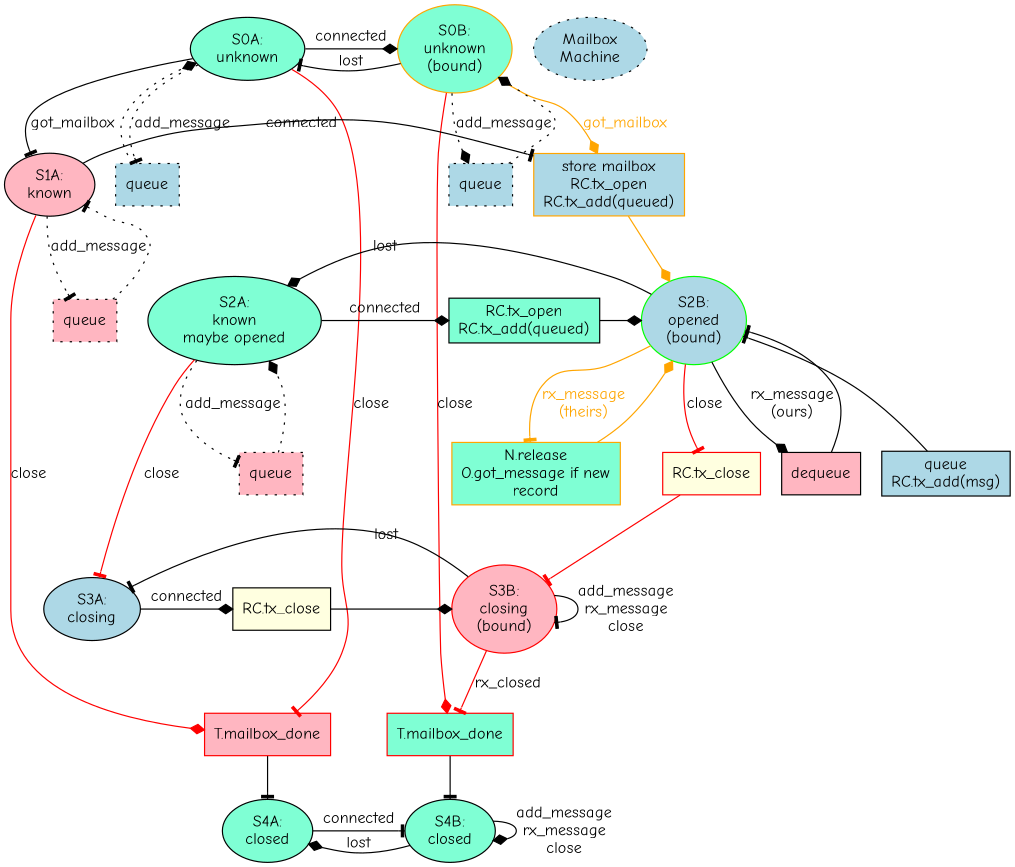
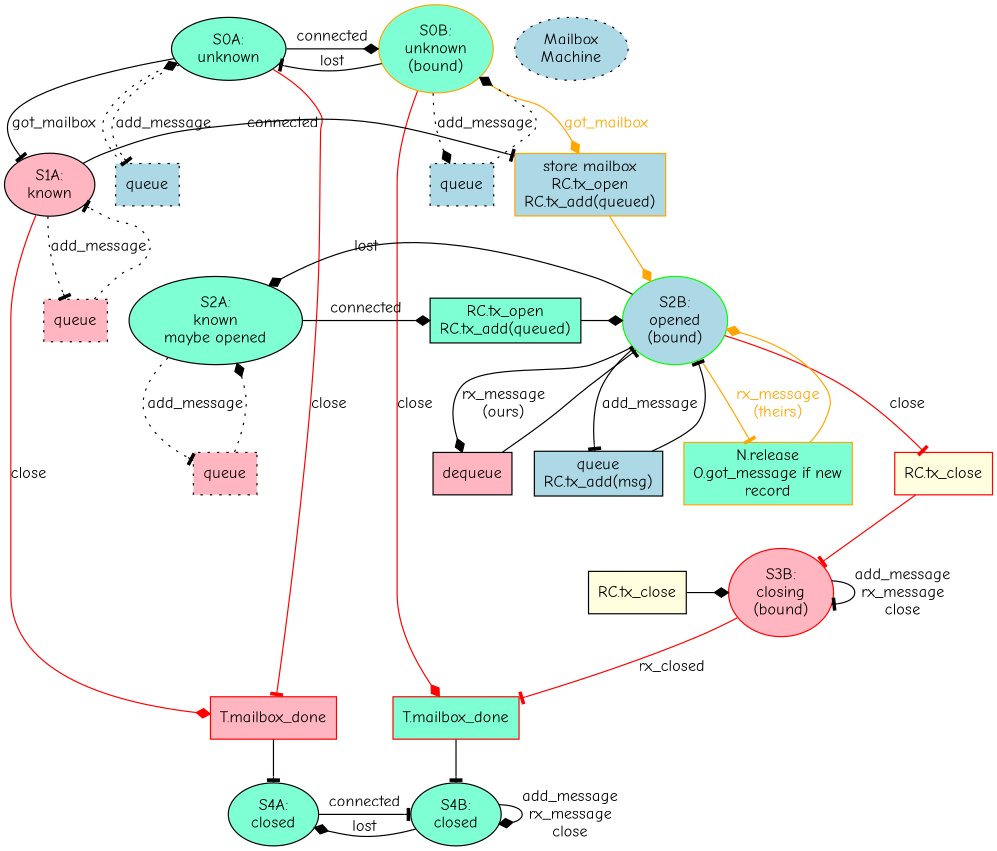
  digraph {
    fontname="Comic Neue"
    node [fillcolor=aquamarine fontname="Comic Neue" style=filled shape=box]
    edge [arrowhead=tee fontname="Comic Neue"]
    n1 [label="S0A:\nunknown" shape=""]
    n2 [color=orange label="S0B:\nunknown\n(bound)" shape=""]
    n3 [fillcolor=lightpink label="S1A:\nknown" shape=""]
    n4 [color=orange fillcolor=lightblue label="store mailbox\nRC.tx_open\nRC.tx_add(queued)"]
    n5 [label="S2A:\nknown\nmaybe opened" shape=""]
    n6 [label="RC.tx_open\nRC.tx_add(queued)"]
    n7 [color=green fillcolor=lightblue label="S2B:\nopened\n(bound)" shape=""]
    n8 [fillcolor=lightblue label="queue\nRC.tx_add(msg)"]
    n9 [color=red fillcolor=lightyellow label="RC.tx_close"]
    n10 [color=orange label="N.release\nO.got_message if new\nrecord"]
    n11 [color=red fillcolor=lightpink label="S3B:\nclosing\n(bound)" shape=""]
-   n12 [fillcolor=lightblue label="S3A:\nclosing" shape=""]
    n13 [fillcolor=lightyellow label="RC.tx_close"]
    n14 [color=red fillcolor=lightpink label="T.mailbox_done"]
    n15 [color=red label="T.mailbox_done"]
    n16 [label="S4A:\nclosed" shape=""]
    n17 [label="S4B:\nclosed" shape=""]
    n18 [fillcolor=lightblue label=queue style="dotted,filled"]
    n19 [fillcolor=lightblue label=queue style="dotted,filled"]
    n20 [fillcolor=lightpink label=queue style="dotted,filled"]
    n21 [fillcolor=lightpink label=queue style="dotted,filled"]
    n22 [fillcolor=lightpink label=dequeue]
    n23 [fillcolor=lightblue label="Mailbox\nMachine" style="dotted,filled" shape=""]
    subgraph sub_1 {
      rank=same
      n1
      n2
    }
    subgraph sub_2 {
      rank=same
      n3
      n4
    }
    subgraph sub_3 {
      rank=same
      n5
      n6
      n7
    }
    subgraph sub_4 {
      rank=same
      n8
      n9
      n10
    }
    subgraph sub_5 {
      rank=same
      n11
-     n12
      n13
    }
    subgraph sub_6 {
      rank=same
      n14
      n15
    }
    subgraph sub_7 {
      rank=same
      n16
      n17
    }
    n1 -> n2 [arrowhead=diamond label=connected]
    n1 -> n3 [label=got_mailbox]
    n1 -> n5 [style=invis arrowhead=""]
    n1 -> n14 [color=red label=close]
    n1 -> n18 [label=add_message style=dotted]
    n2 -> n1 [label=lost]
    n2 -> n4 [arrowhead=diamond color=orange fontcolor=orange label=got_mailbox]
    n2 -> n15 [arrowhead=diamond color=red label=close]
    n2 -> n19 [arrowhead=diamond label=add_message style=dotted]
    n3 -> n4 [label=connected]
    n3 -> n5 [style=invis arrowhead=""]
    n3 -> n14 [arrowhead=diamond color=red label=close]
    n3 -> n20 [label=add_message style=dotted]
    n4 -> n6 [style=invis arrowhead=""]
    n4 -> n7 [arrowhead=diamond color=orange]
    n5 -> n6 [arrowhead=diamond label=connected]
-   n5 -> n12 [color=red label=close]
    n5 -> n21 [label=add_message style=dotted]
    n6 -> n7 [arrowhead=diamond]
    n7 -> n5 [arrowhead=diamond label=lost]
+   n7 -> n8 [label=add_message]
    n7 -> n9 [color=red label=close]
    n7 -> n10 [color=orange fontcolor=orange label="rx_message\n(theirs)"]
    n7 -> n22 [arrowhead=diamond label="rx_message\n(ours)"]
    n8 -> n7
    n9 -> n11 [color=red]
    n10 -> n7 [arrowhead=diamond color=orange]
    n10 -> n9 [style=invis arrowhead=""]
    n11 -> n11 [label="add_message\nrx_message\nclose"]
-   n11 -> n12 [label=lost]
    n11 -> n15 [color=red label=rx_closed]
-   n12 -> n13 [arrowhead=diamond label=connected]
    n13 -> n11 [arrowhead=diamond]
    n14 -> n16
    n15 -> n17
    n16 -> n17 [label=connected]
    n17 -> n16 [arrowhead=diamond label=lost]
    n17 -> n17 [arrowhead=diamond label="add_message\nrx_message\nclose"]
    n18 -> n1 [arrowhead=diamond style=dotted]
    n19 -> n2 [arrowhead=diamond style=dotted]
    n20 -> n3 [style=dotted]
    n21 -> n5 [arrowhead=diamond style=dotted]
    n22 -> n7
  }
